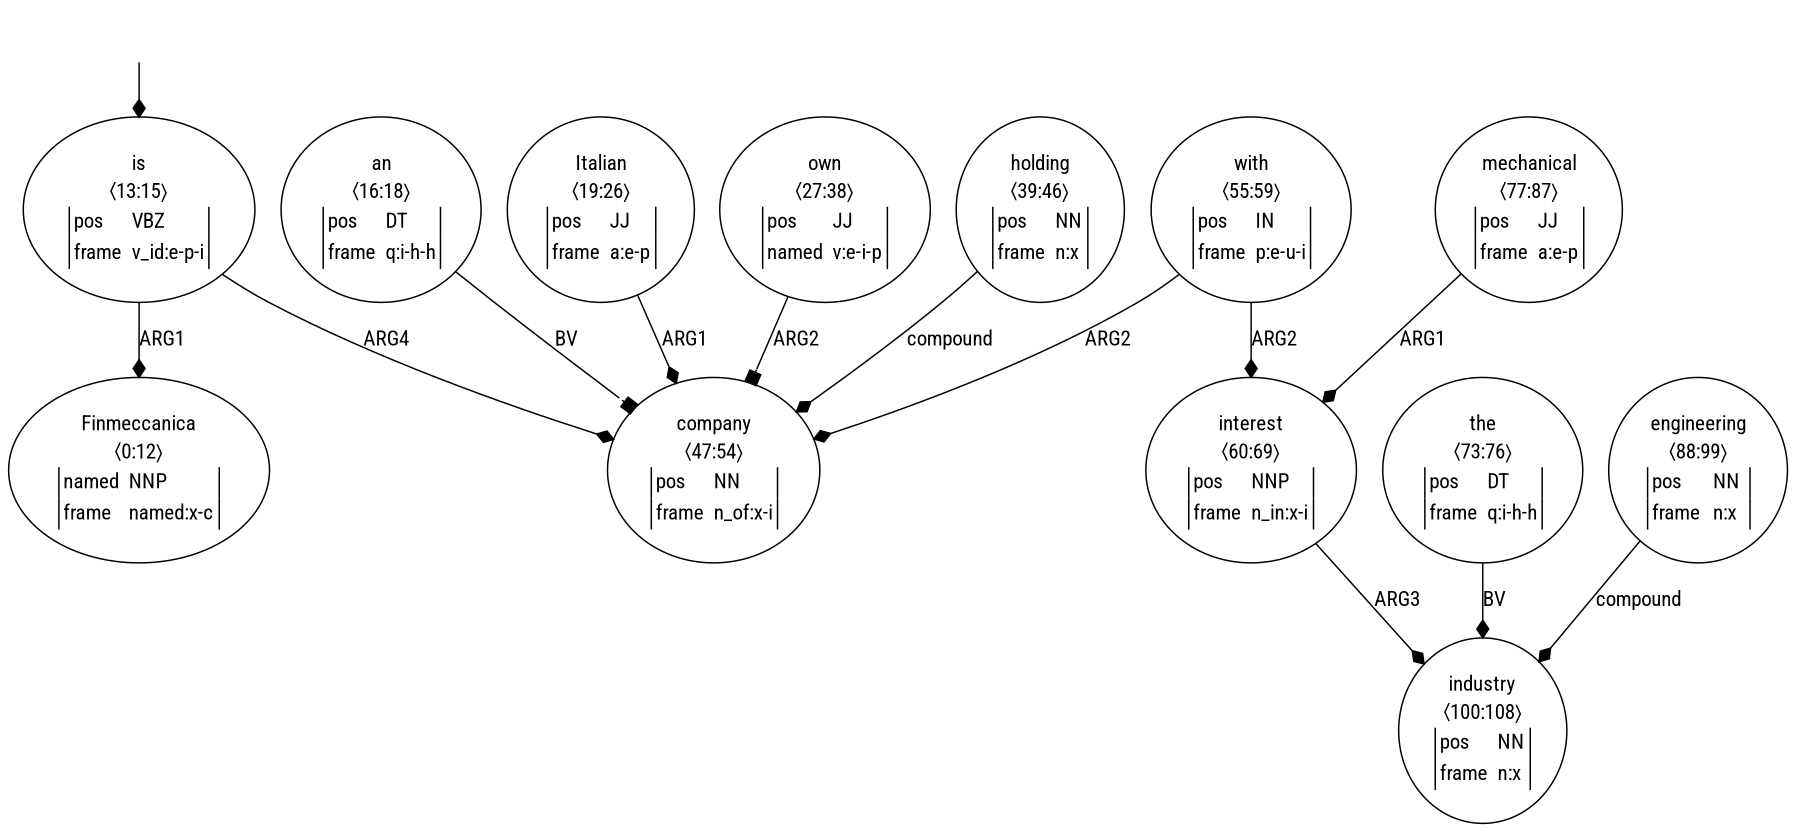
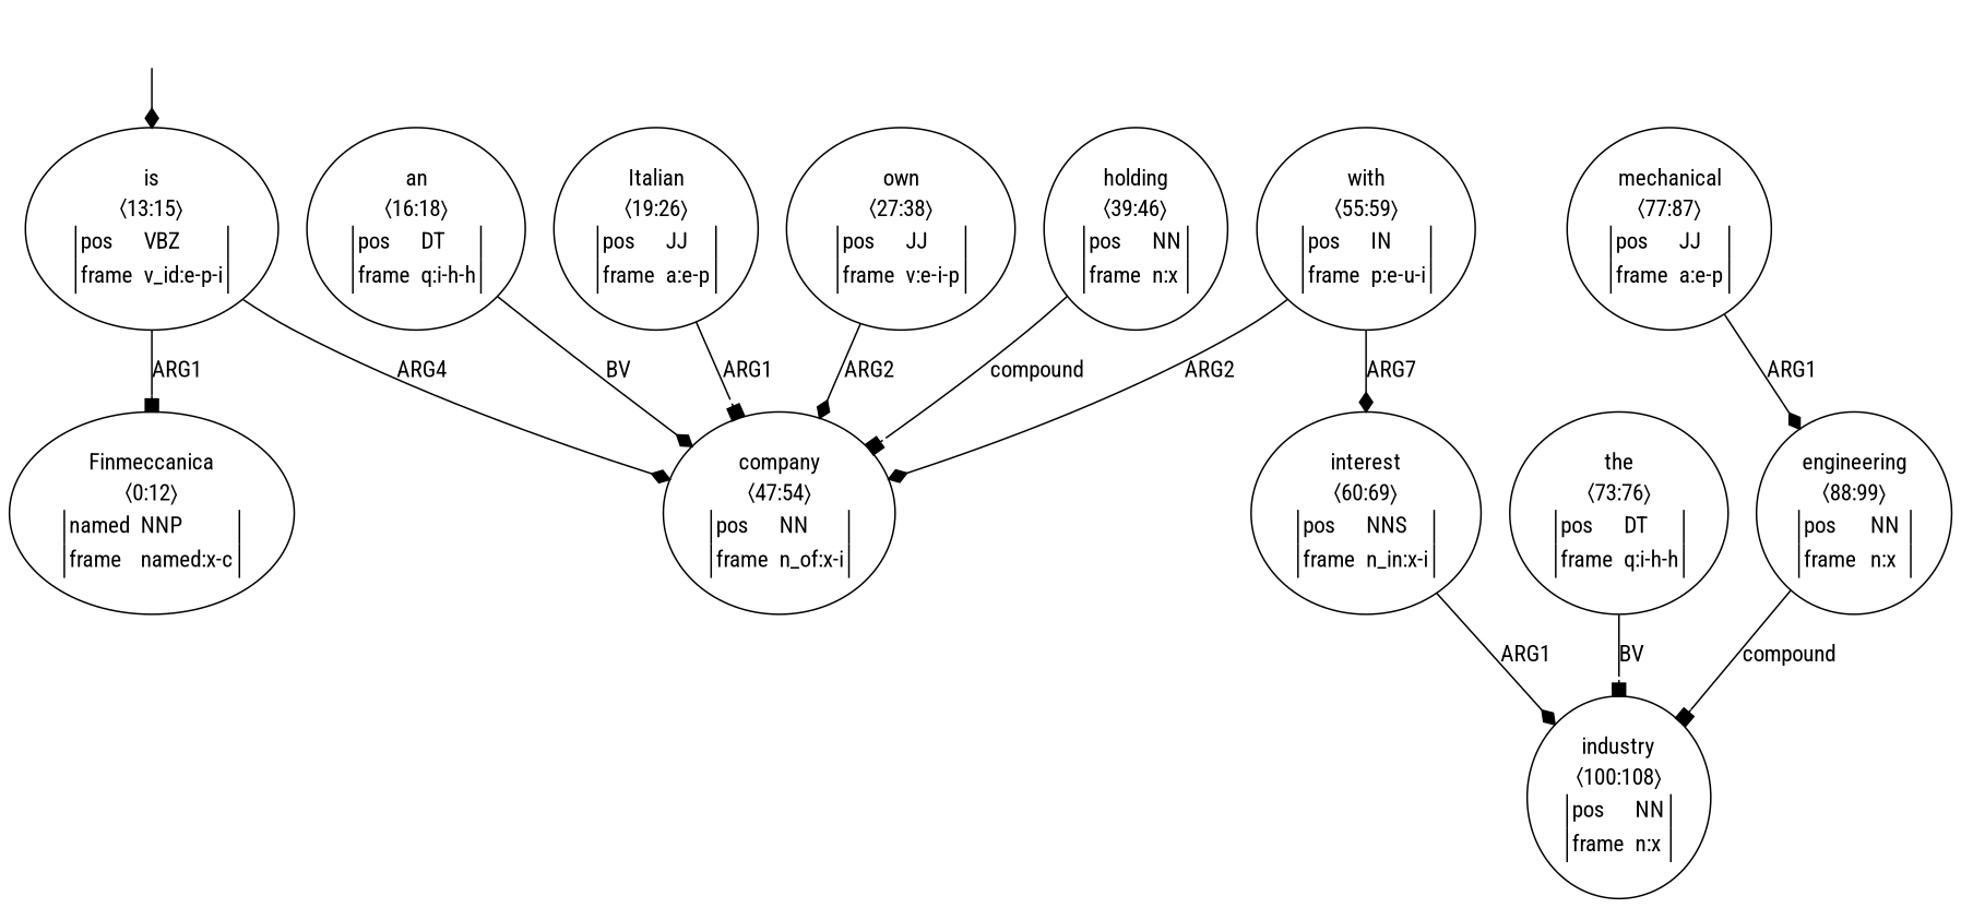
  digraph {
    fontname="Roboto Condensed"
    node [fontname="Roboto Condensed"]
    edge [arrowhead=diamond fontname="Roboto Condensed"]
    top [style=invis]
    n2 [label=<<table align="center" border="0" cellspacing="0"><tr><td colspan="2">is</td></tr><tr><td colspan="2">〈13:15〉</td></tr><tr><td sides="l" border="1" align="left">pos</td><td sides="r" border="1" align="left">VBZ</td></tr><tr><td sides="l" border="1" align="left">frame</td><td sides="r" border="1" align="left">v_id:e-p-i</td></tr></table>>]
    n3 [label=<<table align="center" border="0" cellspacing="0"><tr><td colspan="2">Finmeccanica</td></tr><tr><td colspan="2">〈0:12〉</td></tr><tr><td sides="l" border="1" align="left">named</td><td sides="r" border="1" align="left">NNP</td></tr><tr><td sides="l" border="1" align="left">frame</td><td sides="r" border="1" align="left">named:x-c</td></tr></table>>]
    n4 [label=<<table align="center" border="0" cellspacing="0"><tr><td colspan="2">company</td></tr><tr><td colspan="2">〈47:54〉</td></tr><tr><td sides="l" border="1" align="left">pos</td><td sides="r" border="1" align="left">NN</td></tr><tr><td sides="l" border="1" align="left">frame</td><td sides="r" border="1" align="left">n_of:x-i</td></tr></table>>]
    n5 [label=<<table align="center" border="0" cellspacing="0"><tr><td colspan="2">an</td></tr><tr><td colspan="2">〈16:18〉</td></tr><tr><td sides="l" border="1" align="left">pos</td><td sides="r" border="1" align="left">DT</td></tr><tr><td sides="l" border="1" align="left">frame</td><td sides="r" border="1" align="left">q:i-h-h</td></tr></table>>]
    n6 [label=<<table align="center" border="0" cellspacing="0"><tr><td colspan="2">Italian</td></tr><tr><td colspan="2">〈19:26〉</td></tr><tr><td sides="l" border="1" align="left">pos</td><td sides="r" border="1" align="left">JJ</td></tr><tr><td sides="l" border="1" align="left">frame</td><td sides="r" border="1" align="left">a:e-p</td></tr></table>>]
-   n7 [label=<<table align="center" border="0" cellspacing="0"><tr><td colspan="2">own</td></tr><tr><td colspan="2">〈27:38〉</td></tr><tr><td sides="l" border="1" align="left">pos</td><td sides="r" border="1" align="left">JJ</td></tr><tr><td sides="l" border="1" align="left">named</td><td sides="r" border="1" align="left">v:e-i-p</td></tr></table>>]
+   n7 [label=<<table align="center" border="0" cellspacing="0"><tr><td colspan="2">own</td></tr><tr><td colspan="2">〈27:38〉</td></tr><tr><td sides="l" border="1" align="left">pos</td><td sides="r" border="1" align="left">JJ</td></tr><tr><td sides="l" border="1" align="left">frame</td><td sides="r" border="1" align="left">v:e-i-p</td></tr></table>>]
    n8 [label=<<table align="center" border="0" cellspacing="0"><tr><td colspan="2">holding</td></tr><tr><td colspan="2">〈39:46〉</td></tr><tr><td sides="l" border="1" align="left">pos</td><td sides="r" border="1" align="left">NN</td></tr><tr><td sides="l" border="1" align="left">frame</td><td sides="r" border="1" align="left">n:x</td></tr></table>>]
    n9 [label=<<table align="center" border="0" cellspacing="0"><tr><td colspan="2">with</td></tr><tr><td colspan="2">〈55:59〉</td></tr><tr><td sides="l" border="1" align="left">pos</td><td sides="r" border="1" align="left">IN</td></tr><tr><td sides="l" border="1" align="left">frame</td><td sides="r" border="1" align="left">p:e-u-i</td></tr></table>>]
-   n10 [label=<<table align="center" border="0" cellspacing="0"><tr><td colspan="2">interest</td></tr><tr><td colspan="2">〈60:69〉</td></tr><tr><td sides="l" border="1" align="left">pos</td><td sides="r" border="1" align="left">NNP</td></tr><tr><td sides="l" border="1" align="left">frame</td><td sides="r" border="1" align="left">n_in:x-i</td></tr></table>>]
+   n10 [label=<<table align="center" border="0" cellspacing="0"><tr><td colspan="2">interest</td></tr><tr><td colspan="2">〈60:69〉</td></tr><tr><td sides="l" border="1" align="left">pos</td><td sides="r" border="1" align="left">NNS</td></tr><tr><td sides="l" border="1" align="left">frame</td><td sides="r" border="1" align="left">n_in:x-i</td></tr></table>>]
    n11 [label=<<table align="center" border="0" cellspacing="0"><tr><td colspan="2">industry</td></tr><tr><td colspan="2">〈100:108〉</td></tr><tr><td sides="l" border="1" align="left">pos</td><td sides="r" border="1" align="left">NN</td></tr><tr><td sides="l" border="1" align="left">frame</td><td sides="r" border="1" align="left">n:x</td></tr></table>>]
    n12 [label=<<table align="center" border="0" cellspacing="0"><tr><td colspan="2">the</td></tr><tr><td colspan="2">〈73:76〉</td></tr><tr><td sides="l" border="1" align="left">pos</td><td sides="r" border="1" align="left">DT</td></tr><tr><td sides="l" border="1" align="left">frame</td><td sides="r" border="1" align="left">q:i-h-h</td></tr></table>>]
    n13 [label=<<table align="center" border="0" cellspacing="0"><tr><td colspan="2">mechanical</td></tr><tr><td colspan="2">〈77:87〉</td></tr><tr><td sides="l" border="1" align="left">pos</td><td sides="r" border="1" align="left">JJ</td></tr><tr><td sides="l" border="1" align="left">frame</td><td sides="r" border="1" align="left">a:e-p</td></tr></table>>]
    n14 [label=<<table align="center" border="0" cellspacing="0"><tr><td colspan="2">engineering</td></tr><tr><td colspan="2">〈88:99〉</td></tr><tr><td sides="l" border="1" align="left">pos</td><td sides="r" border="1" align="left">NN</td></tr><tr><td sides="l" border="1" align="left">frame</td><td sides="r" border="1" align="left">n:x</td></tr></table>>]
    top -> n2
-   n2 -> n3 [label=ARG1]
+   n2 -> n3 [arrowhead=box label=ARG1]
    n2 -> n4 [label=ARG4]
-   n5 -> n4 [arrowhead=box label=BV]
-   n6 -> n4 [label=ARG1]
-   n7 -> n4 [arrowhead=box label=ARG2]
-   n8 -> n4 [label=compound]
+   n5 -> n4 [label=BV]
+   n6 -> n4 [arrowhead=box label=ARG1]
+   n7 -> n4 [label=ARG2]
+   n8 -> n4 [arrowhead=box label=compound]
    n9 -> n4 [label=ARG2]
-   n9 -> n10 [label=ARG2]
-   n10 -> n11 [label=ARG3]
-   n12 -> n11 [label=BV]
-   n13 -> n10 [label=ARG1]
-   n14 -> n11 [label=compound]
+   n9 -> n10 [label=ARG7]
+   n10 -> n11 [label=ARG1]
+   n12 -> n11 [arrowhead=box label=BV]
+   n13 -> n14 [label=ARG1]
+   n14 -> n11 [arrowhead=box label=compound]
  }
